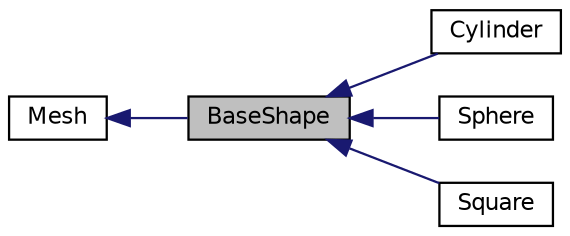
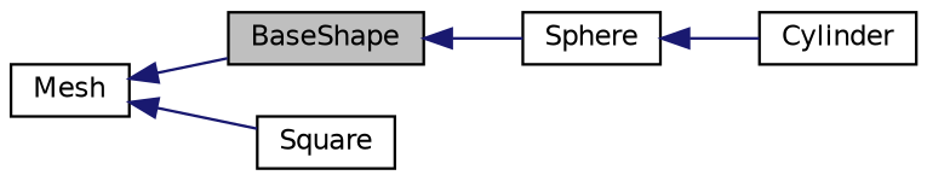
  digraph {
    rankdir=LR
    node [color=black fillcolor=white fontname=Helvetica fontsize=10 shape=record style=filled]
    edge [color=midnightblue dir=back fontname=Helvetica fontsize=10 labelfontname=Helvetica labelfontsize=10 style=solid]
    n1 [fillcolor=grey75 fontcolor=black height=0.2 label=BaseShape width=0.4]
    n2 [height=0.2 label=Cylinder width=0.4]
    n3 [height=0.2 label=Sphere width=0.4]
    n4 [height=0.2 label=Square width=0.4]
    n5 [height=0.2 label=Mesh width=0.4]
-   n1 -> n2
+   n3 -> n2
    n1 -> n3
-   n1 -> n4
+   n5 -> n4
    n5 -> n1
  }
